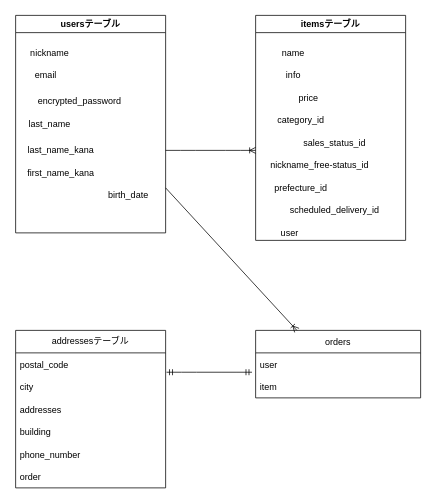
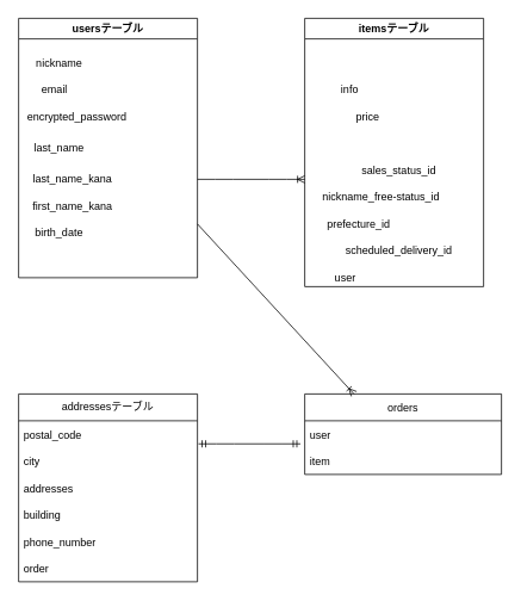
  <mxCell id="0" />
  <mxCell id="1" parent="0" />
  <mxCell id="2" value="usersテーブル" style="swimlane;" vertex="1" parent="1"><mxGeometry x="20" y="20" width="200" height="290" as="geometry"><mxRectangle x="80" y="40" width="110" height="23" as="alternateBounds" /></mxGeometry></mxCell>
  <mxCell id="3" value="nickname" style="text;html=1;align=center;verticalAlign=middle;resizable=0;points=[];autosize=1;strokeColor=none;fillColor=none;" vertex="1" parent="2"><mxGeometry x="10" y="40" width="70" height="20" as="geometry" /></mxCell>
  <mxCell id="4" value="email" style="text;html=1;align=center;verticalAlign=middle;resizable=0;points=[];autosize=1;strokeColor=none;fillColor=none;" vertex="1" parent="2"><mxGeometry x="20" y="70" width="40" height="20" as="geometry" /></mxCell>
- <mxCell id="5" value="encrypted_password" style="text;html=1;align=center;verticalAlign=middle;resizable=0;points=[];autosize=1;strokeColor=none;fillColor=none;" vertex="1" parent="2"><mxGeometry x="20" y="105" width="130" height="20" as="geometry" /></mxCell>
+ <mxCell id="5" value="encrypted_password" style="text;html=1;align=center;verticalAlign=middle;resizable=0;points=[];autosize=1;strokeColor=none;fillColor=none;" vertex="1" parent="2"><mxGeometry y="100" width="130" height="20" as="geometry" /></mxCell>
  <mxCell id="6" value="last_name" style="text;html=1;align=center;verticalAlign=middle;resizable=0;points=[];autosize=1;strokeColor=none;fillColor=none;" vertex="1" parent="2"><mxGeometry x="10" y="135" width="70" height="20" as="geometry" /></mxCell>
  <mxCell id="7" value="last_name_kana" style="text;html=1;align=center;verticalAlign=middle;resizable=0;points=[];autosize=1;strokeColor=none;fillColor=none;" vertex="1" parent="2"><mxGeometry x="10" y="170" width="100" height="20" as="geometry" /></mxCell>
  <mxCell id="8" value="first_name_kana" style="text;html=1;align=center;verticalAlign=middle;resizable=0;points=[];autosize=1;strokeColor=none;fillColor=none;" vertex="1" parent="2"><mxGeometry x="10" y="200" width="100" height="20" as="geometry" /></mxCell>
- <mxCell id="9" value="birth_date" style="text;html=1;align=center;verticalAlign=middle;resizable=0;points=[];autosize=1;strokeColor=none;fillColor=none;" vertex="1" parent="2"><mxGeometry x="115" y="230" width="70" height="20" as="geometry" /></mxCell>
+ <mxCell id="9" value="birth_date" style="text;html=1;align=center;verticalAlign=middle;resizable=0;points=[];autosize=1;strokeColor=none;fillColor=none;" vertex="1" parent="2"><mxGeometry x="10" y="230" width="70" height="20" as="geometry" /></mxCell>
  <mxCell id="10" value="itemsテーブル" style="swimlane;" vertex="1" parent="1"><mxGeometry x="340" y="20" width="200" height="300" as="geometry" /></mxCell>
- <mxCell id="11" value="name" style="text;html=1;align=center;verticalAlign=middle;resizable=0;points=[];autosize=1;strokeColor=none;fillColor=none;" vertex="1" parent="10"><mxGeometry x="25" y="40" width="50" height="20" as="geometry" /></mxCell>
  <mxCell id="12" value="info" style="text;html=1;align=center;verticalAlign=middle;resizable=0;points=[];autosize=1;strokeColor=none;fillColor=none;" vertex="1" parent="10"><mxGeometry x="35" y="70" width="30" height="20" as="geometry" /></mxCell>
  <mxCell id="13" value="price" style="text;html=1;align=center;verticalAlign=middle;resizable=0;points=[];autosize=1;strokeColor=none;fillColor=none;" vertex="1" parent="10"><mxGeometry x="50" y="100" width="40" height="20" as="geometry" /></mxCell>
- <mxCell id="14" value="category_id" style="text;html=1;align=center;verticalAlign=middle;resizable=0;points=[];autosize=1;strokeColor=none;fillColor=none;" vertex="1" parent="10"><mxGeometry x="20" y="130" width="80" height="20" as="geometry" /></mxCell>
  <mxCell id="15" value="sales_status_id" style="text;html=1;align=center;verticalAlign=middle;resizable=0;points=[];autosize=1;strokeColor=none;fillColor=none;" vertex="1" parent="10"><mxGeometry x="55" y="160" width="100" height="20" as="geometry" /></mxCell>
  <mxCell id="16" value="nickname_free-status_id" style="text;html=1;align=center;verticalAlign=middle;resizable=0;points=[];autosize=1;strokeColor=none;fillColor=none;" vertex="1" parent="10"><mxGeometry x="15" y="190" width="140" height="20" as="geometry" /></mxCell>
  <mxCell id="17" value="prefecture_id" style="text;html=1;align=center;verticalAlign=middle;resizable=0;points=[];autosize=1;strokeColor=none;fillColor=none;" vertex="1" parent="10"><mxGeometry x="15" y="220" width="90" height="20" as="geometry" /></mxCell>
  <mxCell id="18" value="user" style="text;html=1;align=center;verticalAlign=middle;resizable=0;points=[];autosize=1;strokeColor=none;fillColor=none;" vertex="1" parent="10"><mxGeometry x="25" y="280" width="40" height="20" as="geometry" /></mxCell>
  <mxCell id="19" value="scheduled_delivery_id" style="text;html=1;align=center;verticalAlign=middle;resizable=0;points=[];autosize=1;strokeColor=none;fillColor=none;" vertex="1" parent="10"><mxGeometry x="40" y="250" width="130" height="20" as="geometry" /></mxCell>
  <mxCell id="20" value="addressesテーブル" style="swimlane;fontStyle=0;childLayout=stackLayout;horizontal=1;startSize=30;horizontalStack=0;resizeParent=1;resizeParentMax=0;resizeLast=0;collapsible=1;marginBottom=0;verticalAlign=top;" vertex="1" parent="1"><mxGeometry x="20" y="440" width="200" height="210" as="geometry" /></mxCell>
  <mxCell id="21" value="postal_code" style="text;strokeColor=none;fillColor=none;align=left;verticalAlign=middle;spacingLeft=4;spacingRight=4;overflow=hidden;points=[[0,0.5],[1,0.5]];portConstraint=eastwest;rotatable=0;" vertex="1" parent="20"><mxGeometry y="30" width="200" height="30" as="geometry" /></mxCell>
  <mxCell id="22" value="city" style="text;strokeColor=none;fillColor=none;align=left;verticalAlign=middle;spacingLeft=4;spacingRight=4;overflow=hidden;points=[[0,0.5],[1,0.5]];portConstraint=eastwest;rotatable=0;" vertex="1" parent="20"><mxGeometry y="60" width="200" height="30" as="geometry" /></mxCell>
  <mxCell id="23" value="addresses" style="text;strokeColor=none;fillColor=none;align=left;verticalAlign=middle;spacingLeft=4;spacingRight=4;overflow=hidden;points=[[0,0.5],[1,0.5]];portConstraint=eastwest;rotatable=0;" vertex="1" parent="20"><mxGeometry y="90" width="200" height="30" as="geometry" /></mxCell>
  <mxCell id="24" value="building" style="text;strokeColor=none;fillColor=none;align=left;verticalAlign=middle;spacingLeft=4;spacingRight=4;overflow=hidden;points=[[0,0.5],[1,0.5]];portConstraint=eastwest;rotatable=0;" vertex="1" parent="20"><mxGeometry y="120" width="200" height="30" as="geometry" /></mxCell>
  <mxCell id="25" value="phone_number" style="text;strokeColor=none;fillColor=none;align=left;verticalAlign=middle;spacingLeft=4;spacingRight=4;overflow=hidden;points=[[0,0.5],[1,0.5]];portConstraint=eastwest;rotatable=0;" vertex="1" parent="20"><mxGeometry y="150" width="200" height="30" as="geometry" /></mxCell>
  <mxCell id="26" value="order" style="text;strokeColor=none;fillColor=none;align=left;verticalAlign=middle;spacingLeft=4;spacingRight=4;overflow=hidden;points=[[0,0.5],[1,0.5]];portConstraint=eastwest;rotatable=0;" vertex="1" parent="20"><mxGeometry y="180" width="200" height="30" as="geometry" /></mxCell>
  <mxCell id="27" value="orders" style="swimlane;fontStyle=0;childLayout=stackLayout;horizontal=1;startSize=30;horizontalStack=0;resizeParent=1;resizeParentMax=0;resizeLast=0;collapsible=1;marginBottom=0;" vertex="1" parent="1"><mxGeometry x="340" y="440" width="220" height="90" as="geometry" /></mxCell>
  <mxCell id="28" value="user" style="text;strokeColor=none;fillColor=none;align=left;verticalAlign=middle;spacingLeft=4;spacingRight=4;overflow=hidden;points=[[0,0.5],[1,0.5]];portConstraint=eastwest;rotatable=0;" vertex="1" parent="27"><mxGeometry y="30" width="220" height="30" as="geometry" /></mxCell>
  <mxCell id="29" value="item" style="text;strokeColor=none;fillColor=none;align=left;verticalAlign=middle;spacingLeft=4;spacingRight=4;overflow=hidden;points=[[0,0.5],[1,0.5]];portConstraint=eastwest;rotatable=0;" vertex="1" parent="27"><mxGeometry y="60" width="220" height="30" as="geometry" /></mxCell>
  <mxCell id="30" value="" style="edgeStyle=entityRelationEdgeStyle;fontSize=12;html=1;endArrow=ERoneToMany;" edge="1" parent="1"><mxGeometry width="100" height="100" relative="1" as="geometry"><mxPoint x="220" y="200" as="sourcePoint" /><mxPoint x="340" y="200" as="targetPoint" /></mxGeometry></mxCell>
  <mxCell id="31" value="" style="edgeStyle=entityRelationEdgeStyle;fontSize=12;html=1;endArrow=ERmandOne;startArrow=ERmandOne;exitX=1.006;exitY=-0.14;exitDx=0;exitDy=0;exitPerimeter=0;entryX=-0.022;entryY=0.86;entryDx=0;entryDy=0;entryPerimeter=0;" edge="1" parent="1" target="28"><mxGeometry width="100" height="100" relative="1" as="geometry"><mxPoint x="221.2" y="495.8" as="sourcePoint" /><mxPoint x="490" y="450" as="targetPoint" /></mxGeometry></mxCell>
  <mxCell id="32" value="" style="fontSize=12;html=1;endArrow=ERoneToMany;entryX=0.25;entryY=0;entryDx=0;entryDy=0;" edge="1" parent="1" target="27"><mxGeometry width="100" height="100" relative="1" as="geometry"><mxPoint x="220" y="250" as="sourcePoint" /><mxPoint x="490" y="250" as="targetPoint" /></mxGeometry></mxCell>
